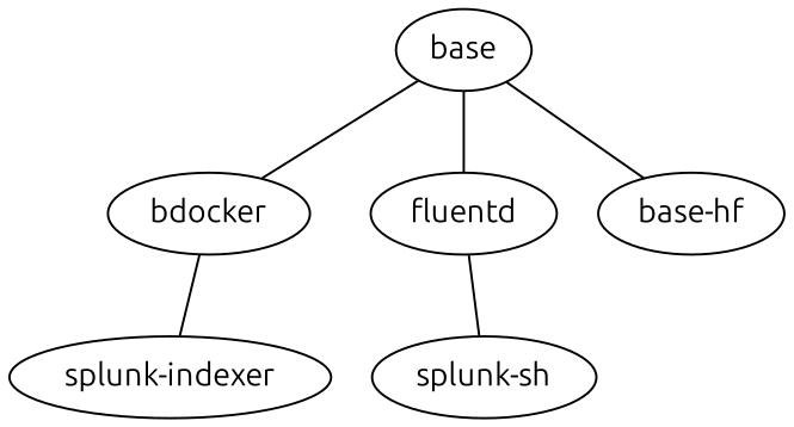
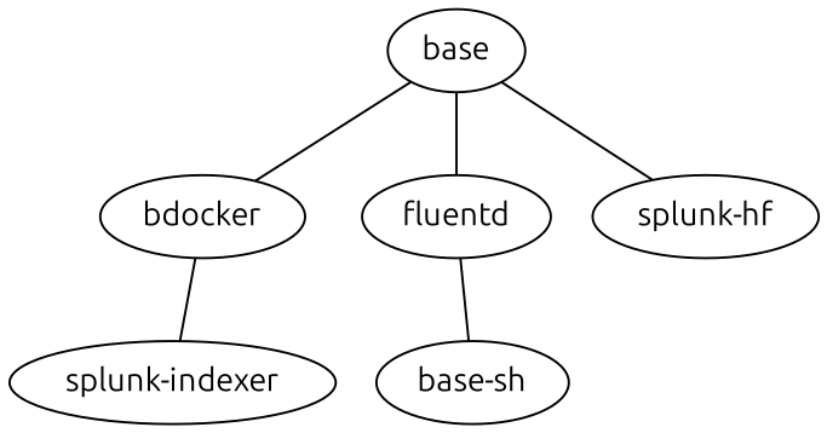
  graph {
    fontname=Ubuntu
    node [fontname=Ubuntu]
    edge [fontname=Ubuntu]
    base
    bdocker
    fluentd
-   "splunk-hf" [label="base-hf"]
+   "splunk-hf"
    "splunk-indexer"
-   "splunk-sh"
+   "splunk-sh" [label="base-sh"]
    base -- bdocker
    base -- fluentd
    base -- "splunk-hf"
    bdocker -- "splunk-indexer"
    fluentd -- "splunk-sh"
  }
